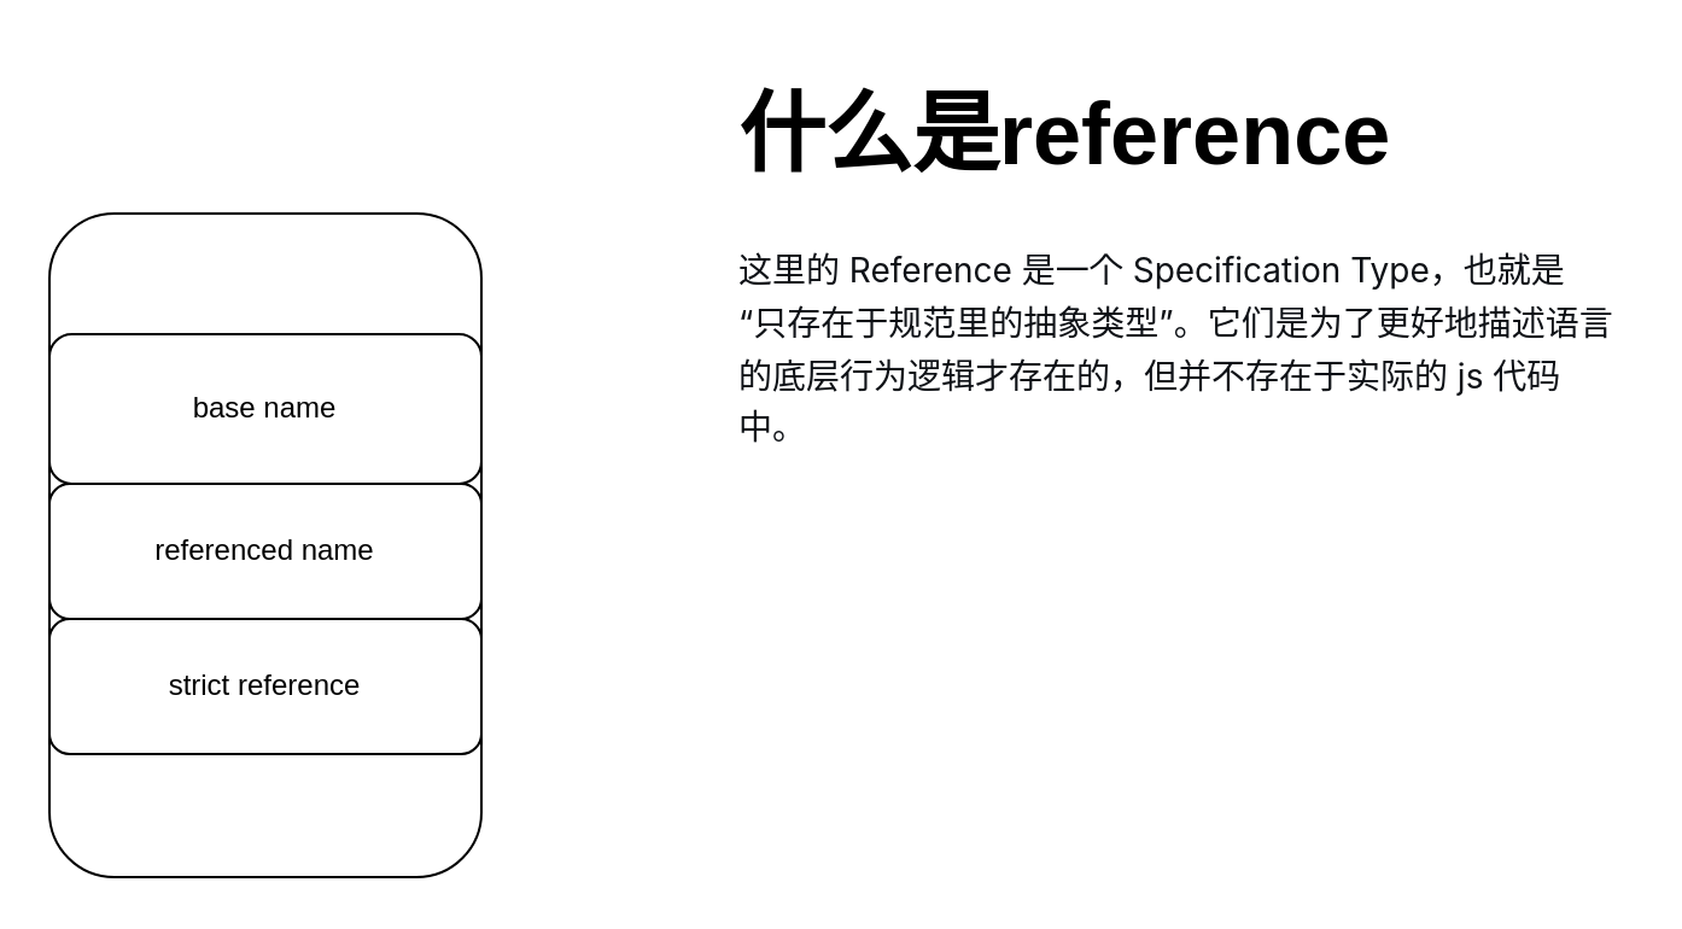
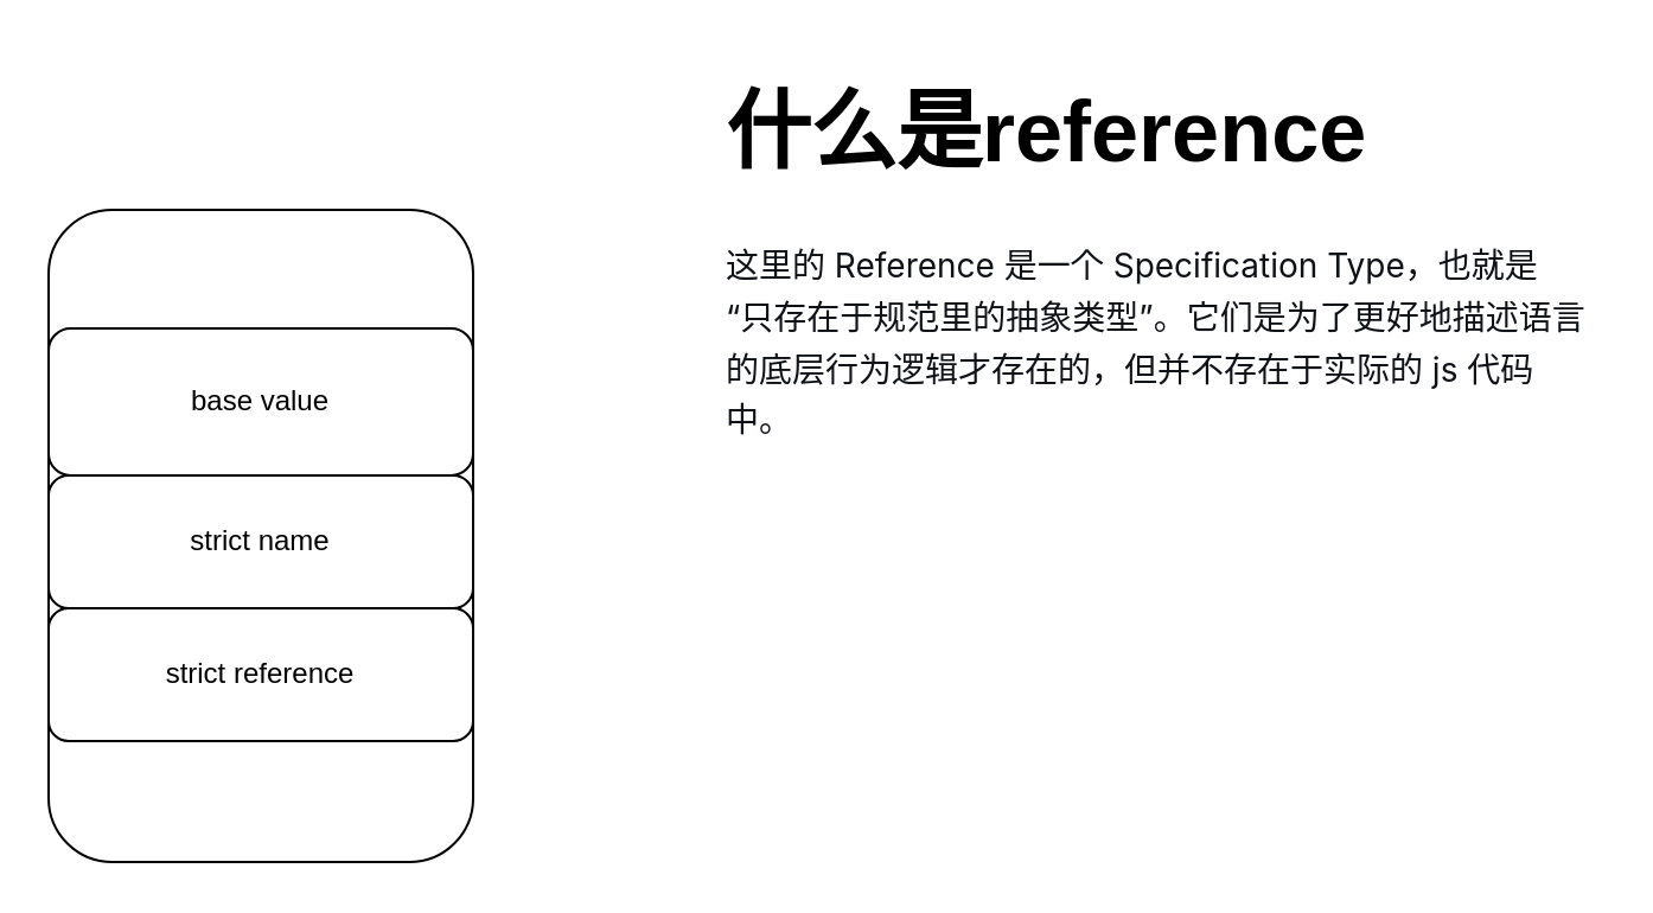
  <mxCell id="0" />
  <mxCell id="1" parent="0" />
  <mxCell id="2" value="" style="rounded=1;whiteSpace=wrap;html=1;" vertex="1" parent="1"><mxGeometry x="20" y="88" width="179" height="275" as="geometry" /></mxCell>
- <mxCell id="3" value="base name" style="rounded=1;whiteSpace=wrap;html=1;" vertex="1" parent="1"><mxGeometry x="20" y="138" width="179" height="62" as="geometry" /></mxCell>
- <mxCell id="4" value="referenced name" style="rounded=1;whiteSpace=wrap;html=1;" vertex="1" parent="1"><mxGeometry x="20" y="200" width="179" height="56" as="geometry" /></mxCell>
+ <mxCell id="3" value="base value" style="rounded=1;whiteSpace=wrap;html=1;" vertex="1" parent="1"><mxGeometry x="20" y="138" width="179" height="62" as="geometry" /></mxCell>
+ <mxCell id="4" value="strict name" style="rounded=1;whiteSpace=wrap;html=1;" vertex="1" parent="1"><mxGeometry x="20" y="200" width="179" height="56" as="geometry" /></mxCell>
  <mxCell id="5" value="strict reference" style="rounded=1;whiteSpace=wrap;html=1;" vertex="1" parent="1"><mxGeometry x="20" y="256" width="179" height="56" as="geometry" /></mxCell>
  <mxCell id="6" value="&lt;h1&gt;什么是reference&lt;/h1&gt;&lt;p&gt;&lt;span style=&quot;color: rgb(14, 17, 22); font-family: -apple-system, &amp;quot;system-ui&amp;quot;, &amp;quot;Segoe UI&amp;quot;, Helvetica, Arial, sans-serif, &amp;quot;Apple Color Emoji&amp;quot;, &amp;quot;Segoe UI Emoji&amp;quot;; font-size: 14px;&quot;&gt;这里的 Reference 是一个 Specification Type，也就是 “只存在于规范里的抽象类型”。它们是为了更好地描述语言的底层行为逻辑才存在的，但并不存在于实际的 js 代码中。&lt;/span&gt;&lt;br&gt;&lt;/p&gt;" style="text;html=1;strokeColor=none;fillColor=none;spacing=5;spacingTop=-20;whiteSpace=wrap;overflow=hidden;rounded=0;fontSize=18;" vertex="1" parent="1"><mxGeometry x="301" y="20" width="374" height="172" as="geometry" /></mxCell>
